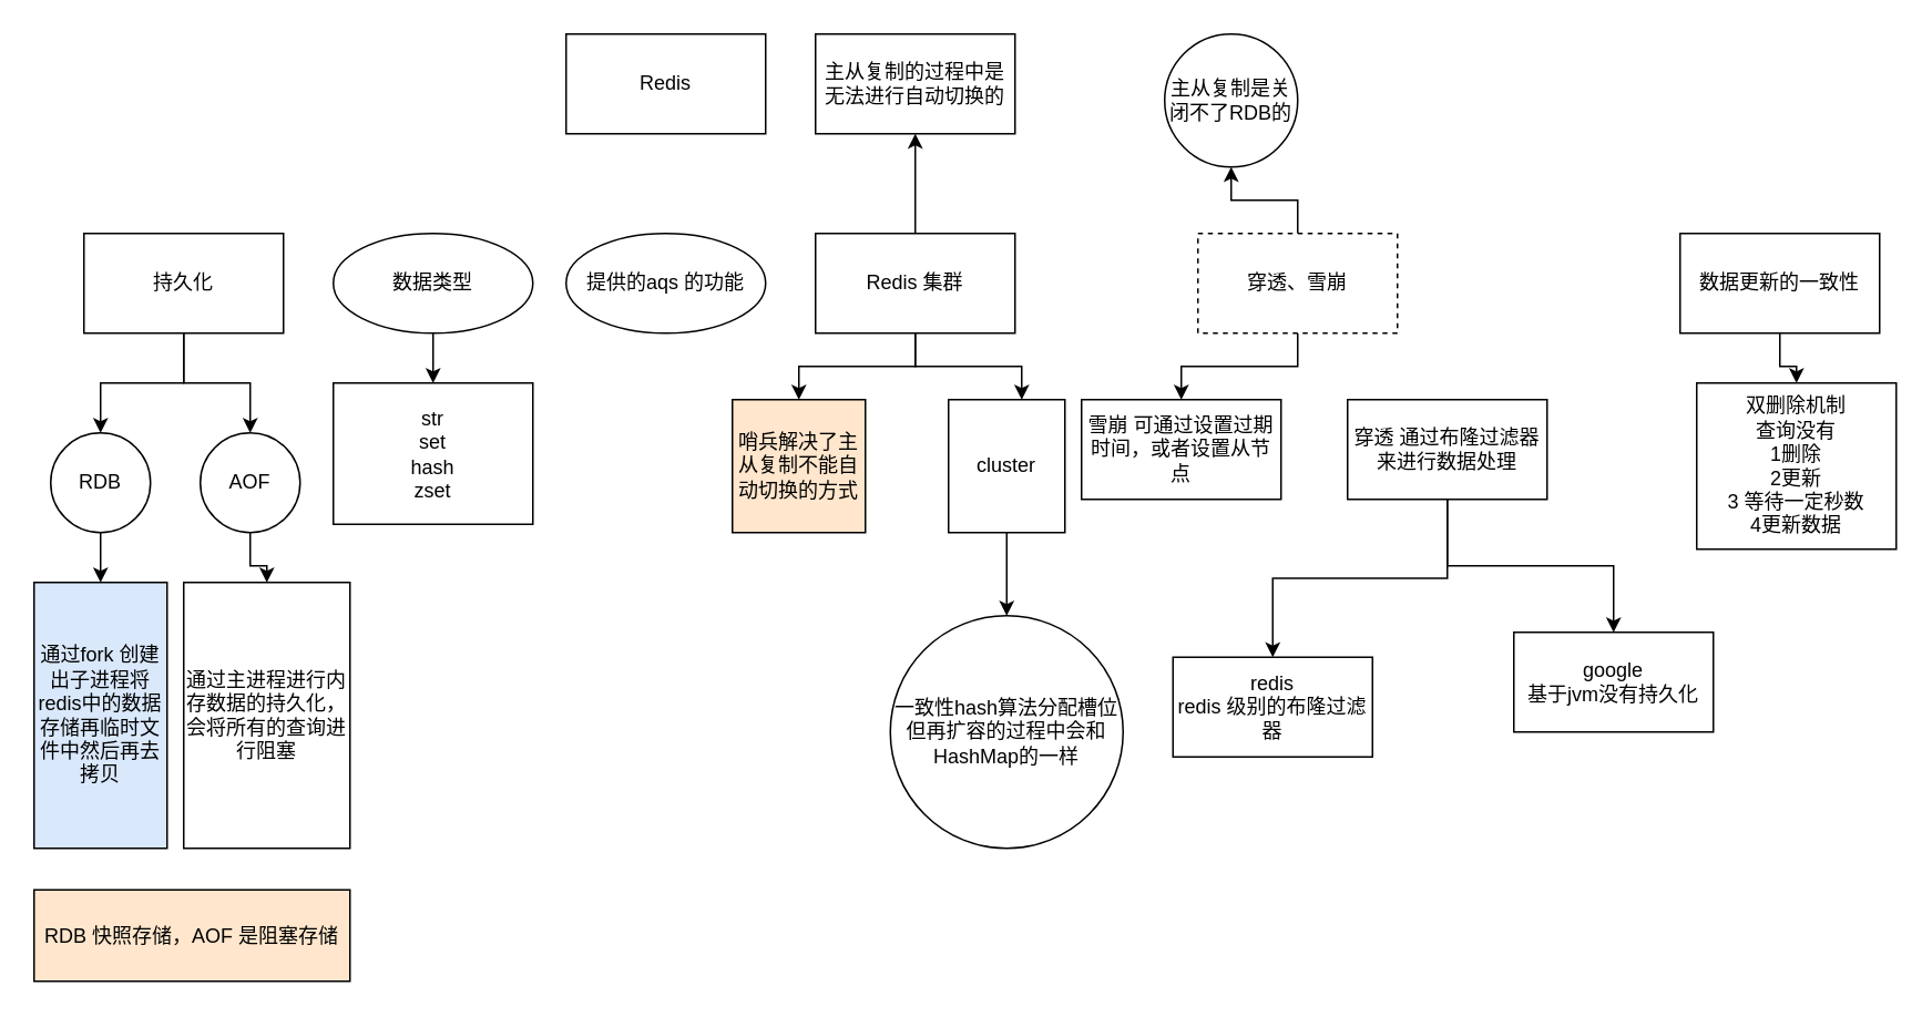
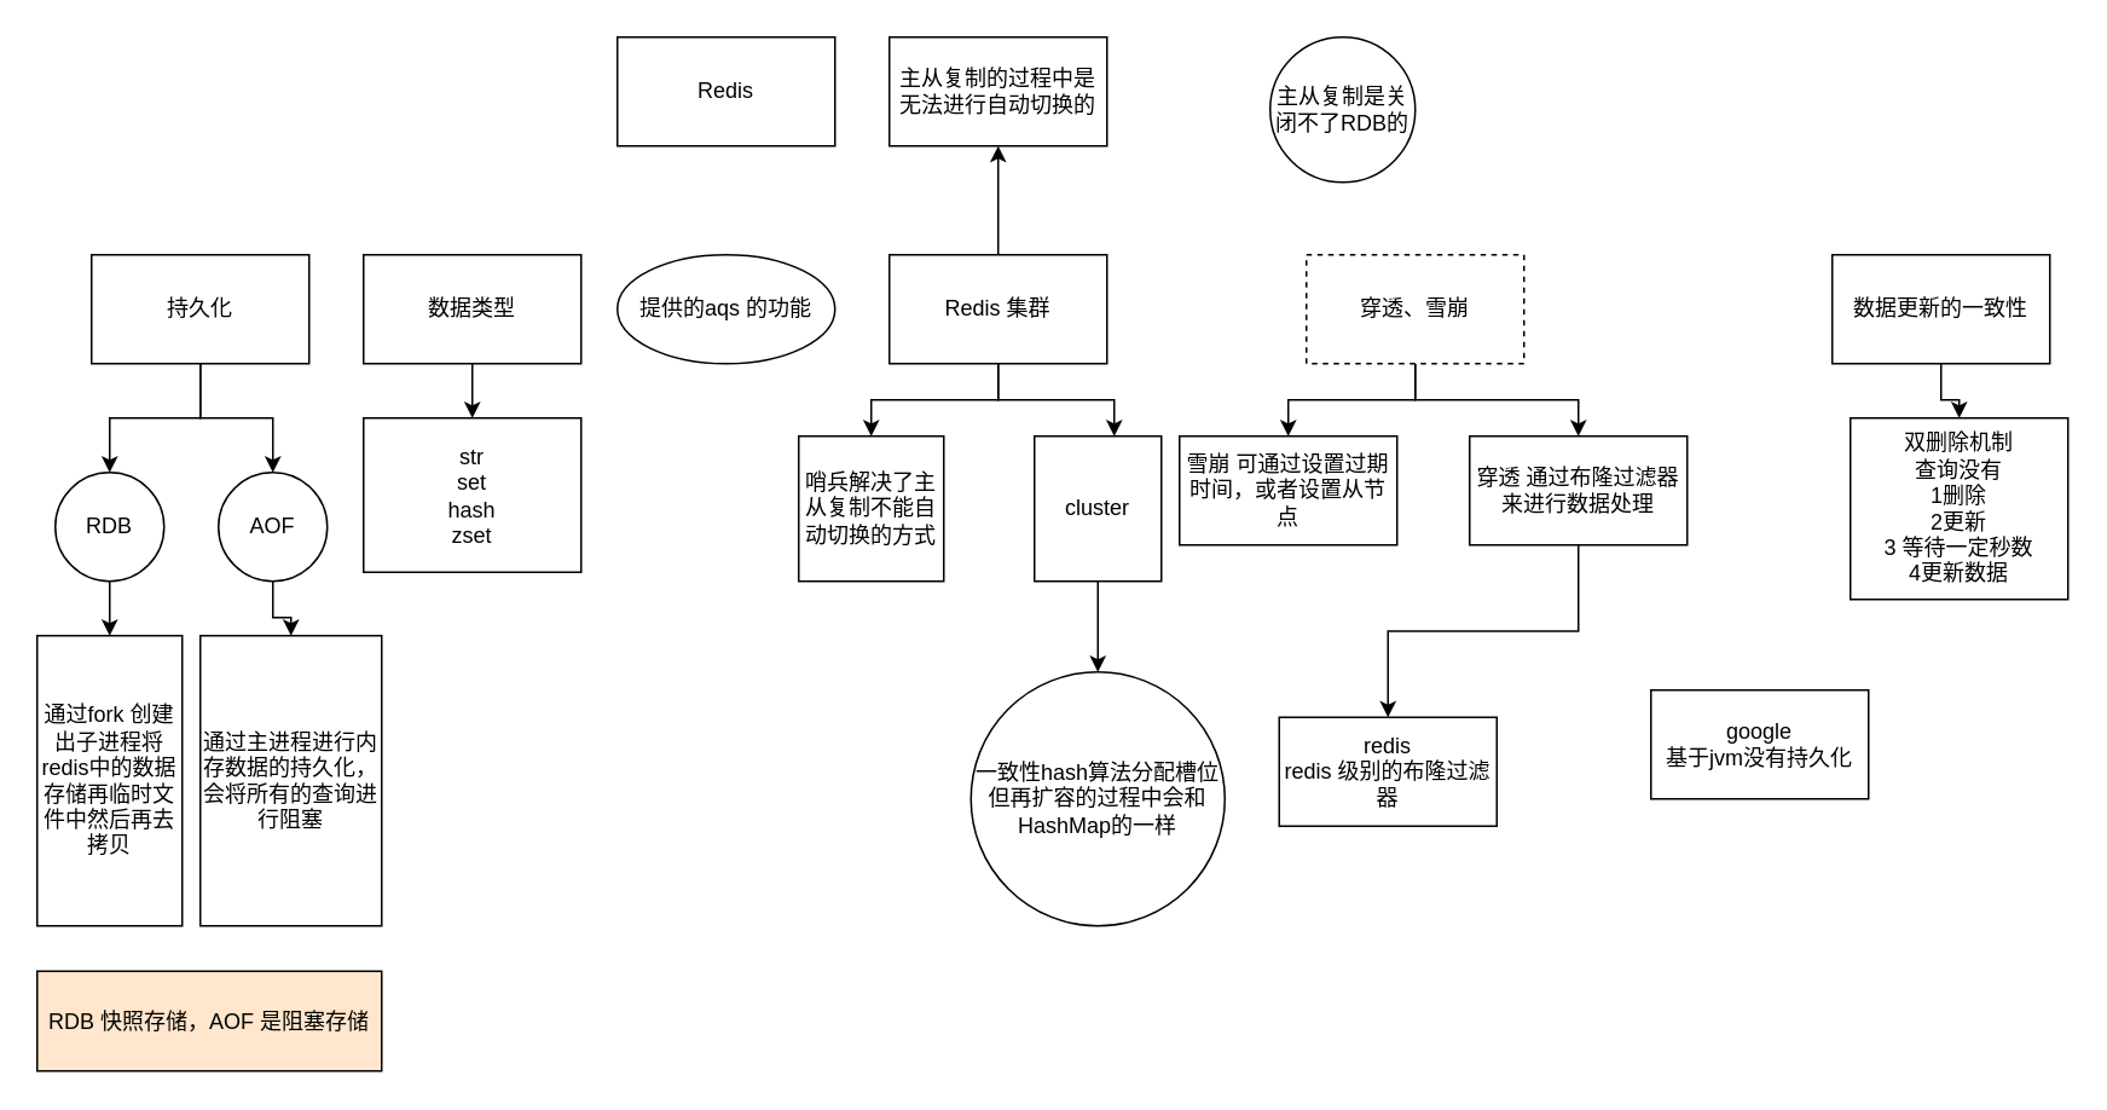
  <mxCell id="0" />
  <mxCell id="1" parent="0" />
  <mxCell id="2" value="Redis&lt;br&gt;" style="rounded=0;whiteSpace=wrap;html=1;" vertex="1" parent="1"><mxGeometry x="340" y="20" width="120" height="60" as="geometry" /></mxCell>
  <mxCell id="3" style="edgeStyle=orthogonalEdgeStyle;rounded=0;orthogonalLoop=1;jettySize=auto;html=1;" edge="1" parent="1" source="5" target="15"><mxGeometry relative="1" as="geometry"><Array as="points"><mxPoint x="110" y="230" /><mxPoint x="60" y="230" /></Array></mxGeometry></mxCell>
  <mxCell id="4" style="edgeStyle=orthogonalEdgeStyle;rounded=0;orthogonalLoop=1;jettySize=auto;html=1;" edge="1" parent="1" source="5"><mxGeometry relative="1" as="geometry"><mxPoint x="150" y="260" as="targetPoint" /><Array as="points"><mxPoint x="110" y="230" /><mxPoint x="150" y="230" /><mxPoint x="150" y="260" /></Array></mxGeometry></mxCell>
  <mxCell id="5" value="持久化&lt;br&gt;" style="rounded=0;whiteSpace=wrap;html=1;" vertex="1" parent="1"><mxGeometry x="50" y="140" width="120" height="60" as="geometry" /></mxCell>
  <mxCell id="6" value="" style="edgeStyle=orthogonalEdgeStyle;rounded=0;orthogonalLoop=1;jettySize=auto;html=1;" edge="1" parent="1" source="7" target="18"><mxGeometry relative="1" as="geometry" /></mxCell>
- <mxCell id="7" value="数据类型" style="ellipse;whiteSpace=wrap;html=1;" vertex="1" parent="1"><mxGeometry x="200" y="140" width="120" height="60" as="geometry" /></mxCell>
+ <mxCell id="7" value="数据类型" style="rounded=0;whiteSpace=wrap;html=1;" vertex="1" parent="1"><mxGeometry x="200" y="140" width="120" height="60" as="geometry" /></mxCell>
  <mxCell id="8" value="提供的aqs 的功能&lt;br&gt;" style="ellipse;whiteSpace=wrap;html=1;" vertex="1" parent="1"><mxGeometry x="340" y="140" width="120" height="60" as="geometry" /></mxCell>
  <mxCell id="9" value="" style="edgeStyle=orthogonalEdgeStyle;rounded=0;orthogonalLoop=1;jettySize=auto;html=1;" edge="1" parent="1" source="12" target="13"><mxGeometry relative="1" as="geometry" /></mxCell>
  <mxCell id="10" style="edgeStyle=orthogonalEdgeStyle;rounded=0;orthogonalLoop=1;jettySize=auto;html=1;" edge="1" parent="1" source="12" target="23"><mxGeometry relative="1" as="geometry" /></mxCell>
  <mxCell id="11" style="edgeStyle=orthogonalEdgeStyle;rounded=0;orthogonalLoop=1;jettySize=auto;html=1;entryX=0.629;entryY=0;entryDx=0;entryDy=0;entryPerimeter=0;" edge="1" parent="1" source="12" target="25"><mxGeometry relative="1" as="geometry" /></mxCell>
  <mxCell id="12" value="Redis 集群" style="rounded=0;whiteSpace=wrap;html=1;" vertex="1" parent="1"><mxGeometry x="490" y="140" width="120" height="60" as="geometry" /></mxCell>
  <mxCell id="13" value="主从复制的过程中是无法进行自动切换的" style="rounded=0;whiteSpace=wrap;html=1;" vertex="1" parent="1"><mxGeometry x="490" y="20" width="120" height="60" as="geometry" /></mxCell>
  <mxCell id="14" style="edgeStyle=orthogonalEdgeStyle;rounded=0;orthogonalLoop=1;jettySize=auto;html=1;" edge="1" parent="1" source="15"><mxGeometry relative="1" as="geometry"><mxPoint x="60" y="350" as="targetPoint" /></mxGeometry></mxCell>
  <mxCell id="15" value="RDB" style="ellipse;whiteSpace=wrap;html=1;aspect=fixed;" vertex="1" parent="1"><mxGeometry x="30" y="260" width="60" height="60" as="geometry" /></mxCell>
  <mxCell id="16" style="edgeStyle=orthogonalEdgeStyle;rounded=0;orthogonalLoop=1;jettySize=auto;html=1;entryX=0.5;entryY=0;entryDx=0;entryDy=0;" edge="1" parent="1" source="17" target="20"><mxGeometry relative="1" as="geometry" /></mxCell>
  <mxCell id="17" value="AOF&lt;br&gt;" style="ellipse;whiteSpace=wrap;html=1;aspect=fixed;" vertex="1" parent="1"><mxGeometry x="120" y="260" width="60" height="60" as="geometry" /></mxCell>
  <mxCell id="18" value="str&lt;br&gt;set&lt;br&gt;hash&lt;br&gt;zset" style="rounded=0;whiteSpace=wrap;html=1;rotation=0;align=center;" vertex="1" parent="1"><mxGeometry x="200" y="230" width="120" height="85" as="geometry" /></mxCell>
- <mxCell id="19" value="通过fork 创建出子进程将redis中的数据存储再临时文件中然后再去拷贝&lt;br&gt;" style="rounded=0;whiteSpace=wrap;html=1;fillColor=#dae8fc;" vertex="1" parent="1"><mxGeometry x="20" y="350" width="80" height="160" as="geometry" /></mxCell>
+ <mxCell id="19" value="通过fork 创建出子进程将redis中的数据存储再临时文件中然后再去拷贝&lt;br&gt;" style="rounded=0;whiteSpace=wrap;html=1;" vertex="1" parent="1"><mxGeometry x="20" y="350" width="80" height="160" as="geometry" /></mxCell>
  <mxCell id="20" value="通过主进程进行内存数据的持久化，会将所有的查询进行阻塞" style="rounded=0;whiteSpace=wrap;html=1;" vertex="1" parent="1"><mxGeometry x="110" y="350" width="100" height="160" as="geometry" /></mxCell>
  <mxCell id="21" value="RDB 快照存储，AOF 是阻塞存储" style="rounded=0;whiteSpace=wrap;html=1;fillColor=#ffe6cc;" vertex="1" parent="1"><mxGeometry x="20" y="535" width="190" height="55" as="geometry" /></mxCell>
  <mxCell id="22" value="&lt;span&gt;主从复制是关闭不了RDB的&lt;/span&gt;" style="ellipse;whiteSpace=wrap;html=1;aspect=fixed;" vertex="1" parent="1"><mxGeometry x="700" y="20" width="80" height="80" as="geometry" /></mxCell>
- <mxCell id="23" value="哨兵解决了主从复制不能自动切换的方式" style="rounded=0;whiteSpace=wrap;html=1;fillColor=#ffe6cc;" vertex="1" parent="1"><mxGeometry x="440" y="240" width="80" height="80" as="geometry" /></mxCell>
+ <mxCell id="23" value="哨兵解决了主从复制不能自动切换的方式" style="rounded=0;whiteSpace=wrap;html=1;" vertex="1" parent="1"><mxGeometry x="440" y="240" width="80" height="80" as="geometry" /></mxCell>
  <mxCell id="24" style="edgeStyle=orthogonalEdgeStyle;rounded=0;orthogonalLoop=1;jettySize=auto;html=1;" edge="1" parent="1" source="25" target="26"><mxGeometry relative="1" as="geometry" /></mxCell>
  <mxCell id="25" value="cluster" style="rounded=0;whiteSpace=wrap;html=1;" vertex="1" parent="1"><mxGeometry x="570" y="240" width="70" height="80" as="geometry" /></mxCell>
  <mxCell id="26" value="一致性hash算法分配槽位但再扩容的过程中会和HashMap的一样&lt;br&gt;" style="ellipse;whiteSpace=wrap;html=1;aspect=fixed;" vertex="1" parent="1"><mxGeometry x="535" y="370" width="140" height="140" as="geometry" /></mxCell>
  <mxCell id="27" value="" style="edgeStyle=orthogonalEdgeStyle;rounded=0;orthogonalLoop=1;jettySize=auto;html=1;" edge="1" parent="1" source="29" target="30"><mxGeometry relative="1" as="geometry" /></mxCell>
- <mxCell id="28" style="edgeStyle=orthogonalEdgeStyle;rounded=0;orthogonalLoop=1;jettySize=auto;html=1;" edge="1" parent="1" source="29" target="22"><mxGeometry relative="1" as="geometry" /></mxCell>
+ <mxCell id="28" style="edgeStyle=orthogonalEdgeStyle;rounded=0;orthogonalLoop=1;jettySize=auto;html=1;" edge="1" parent="1" source="29" target="33"><mxGeometry relative="1" as="geometry" /></mxCell>
  <mxCell id="29" value="穿透、雪崩" style="rounded=0;whiteSpace=wrap;html=1;dashed=1;" vertex="1" parent="1"><mxGeometry x="720" y="140" width="120" height="60" as="geometry" /></mxCell>
  <mxCell id="30" value="雪崩 可通过设置过期时间，或者设置从节点&lt;br&gt;" style="rounded=0;whiteSpace=wrap;html=1;" vertex="1" parent="1"><mxGeometry x="650" y="240" width="120" height="60" as="geometry" /></mxCell>
  <mxCell id="31" value="" style="edgeStyle=orthogonalEdgeStyle;rounded=0;orthogonalLoop=1;jettySize=auto;html=1;" edge="1" parent="1" source="33" target="35"><mxGeometry relative="1" as="geometry" /></mxCell>
- <mxCell id="32" value="" style="edgeStyle=orthogonalEdgeStyle;rounded=0;orthogonalLoop=1;jettySize=auto;html=1;" edge="1" parent="1" source="33" target="34"><mxGeometry relative="1" as="geometry" /></mxCell>
  <mxCell id="33" value="穿透 通过布隆过滤器来进行数据处理" style="rounded=0;whiteSpace=wrap;html=1;" vertex="1" parent="1"><mxGeometry x="810" y="240" width="120" height="60" as="geometry" /></mxCell>
  <mxCell id="34" value="google&lt;br&gt;基于jvm没有持久化" style="rounded=0;whiteSpace=wrap;html=1;" vertex="1" parent="1"><mxGeometry x="910" y="380" width="120" height="60" as="geometry" /></mxCell>
  <mxCell id="35" value="redis&lt;br&gt;redis 级别的布隆过滤器" style="rounded=0;whiteSpace=wrap;html=1;" vertex="1" parent="1"><mxGeometry x="705" y="395" width="120" height="60" as="geometry" /></mxCell>
  <mxCell id="36" value="" style="edgeStyle=orthogonalEdgeStyle;rounded=0;orthogonalLoop=1;jettySize=auto;html=1;" edge="1" parent="1" source="37" target="38"><mxGeometry relative="1" as="geometry" /></mxCell>
  <mxCell id="37" value="数据更新的一致性" style="rounded=0;whiteSpace=wrap;html=1;" vertex="1" parent="1"><mxGeometry x="1010" y="140" width="120" height="60" as="geometry" /></mxCell>
  <mxCell id="38" value="双删除机制&lt;br&gt;查询没有&lt;br&gt;1删除&lt;br&gt;2更新&lt;br&gt;3 等待一定秒数&lt;br&gt;4更新数据" style="rounded=0;whiteSpace=wrap;html=1;" vertex="1" parent="1"><mxGeometry x="1020" y="230" width="120" height="100" as="geometry" /></mxCell>
